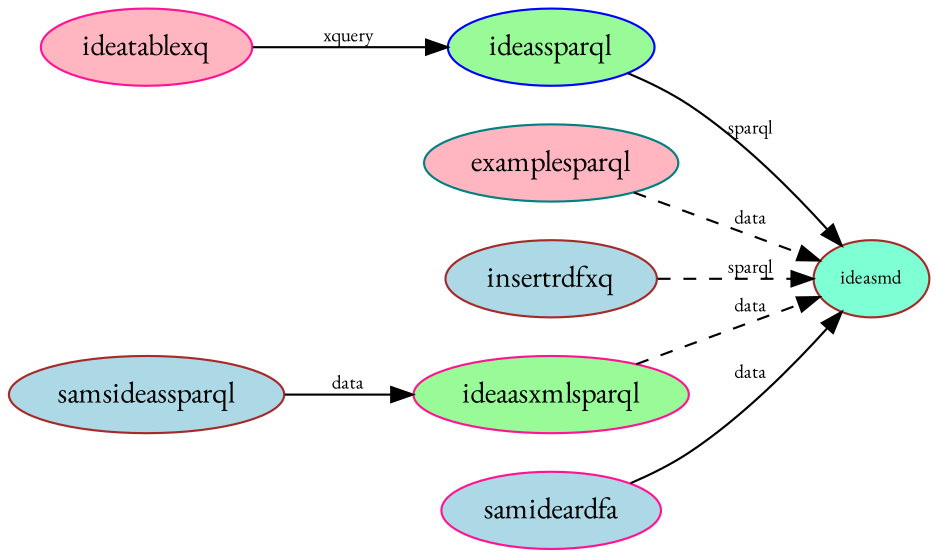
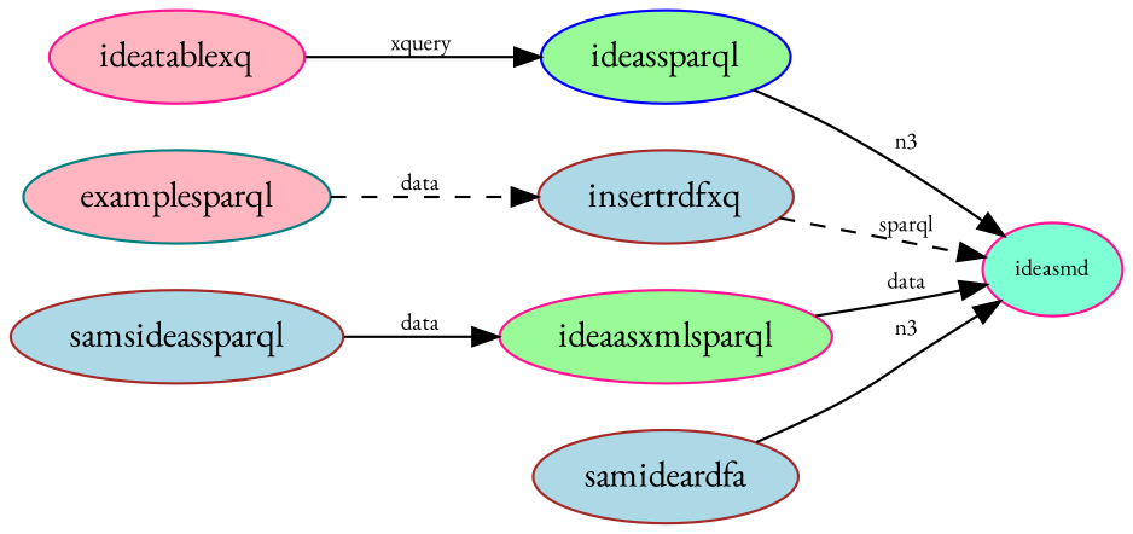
  digraph {
    compound=true
    fontname="EB Garamond"
    rankdir=LR
    node [color=brown fillcolor=lightblue fontname="EB Garamond" style=filled]
    edge [fontname="EB Garamond" fontsize=9 style=solid]
-   n1 [fillcolor=aquamarine fontsize=9 label=ideasmd]
+   n1 [color=deeppink fillcolor=aquamarine fontsize=9 label=ideasmd]
    n2 [color=deeppink fillcolor=lightpink label=ideatablexq]
    n3 [color=blue fillcolor=palegreen label=ideassparql]
    n4 [color=teal fillcolor=lightpink label=examplesparql]
    n5 [label=insertrdfxq]
    n6 [color=deeppink fillcolor=palegreen label=ideaasxmlsparql]
-   n7 [color=deeppink label=samideardfa]
+   n7 [label=samideardfa]
    n8 [label=samsideassparql]
    n2 -> n3 [label=xquery]
-   n3 -> n1 [label=sparql]
-   n4 -> n1 [label=data style=dashed]
+   n3 -> n1 [label=n3]
+   n4 -> n5 [label=data style=dashed]
    n5 -> n1 [label=sparql style=dashed]
-   n6 -> n1 [label=data style=dashed]
-   n7 -> n1 [label=data]
+   n6 -> n1 [label=data]
+   n7 -> n1 [label=n3]
    n8 -> n6 [label=data]
  }
